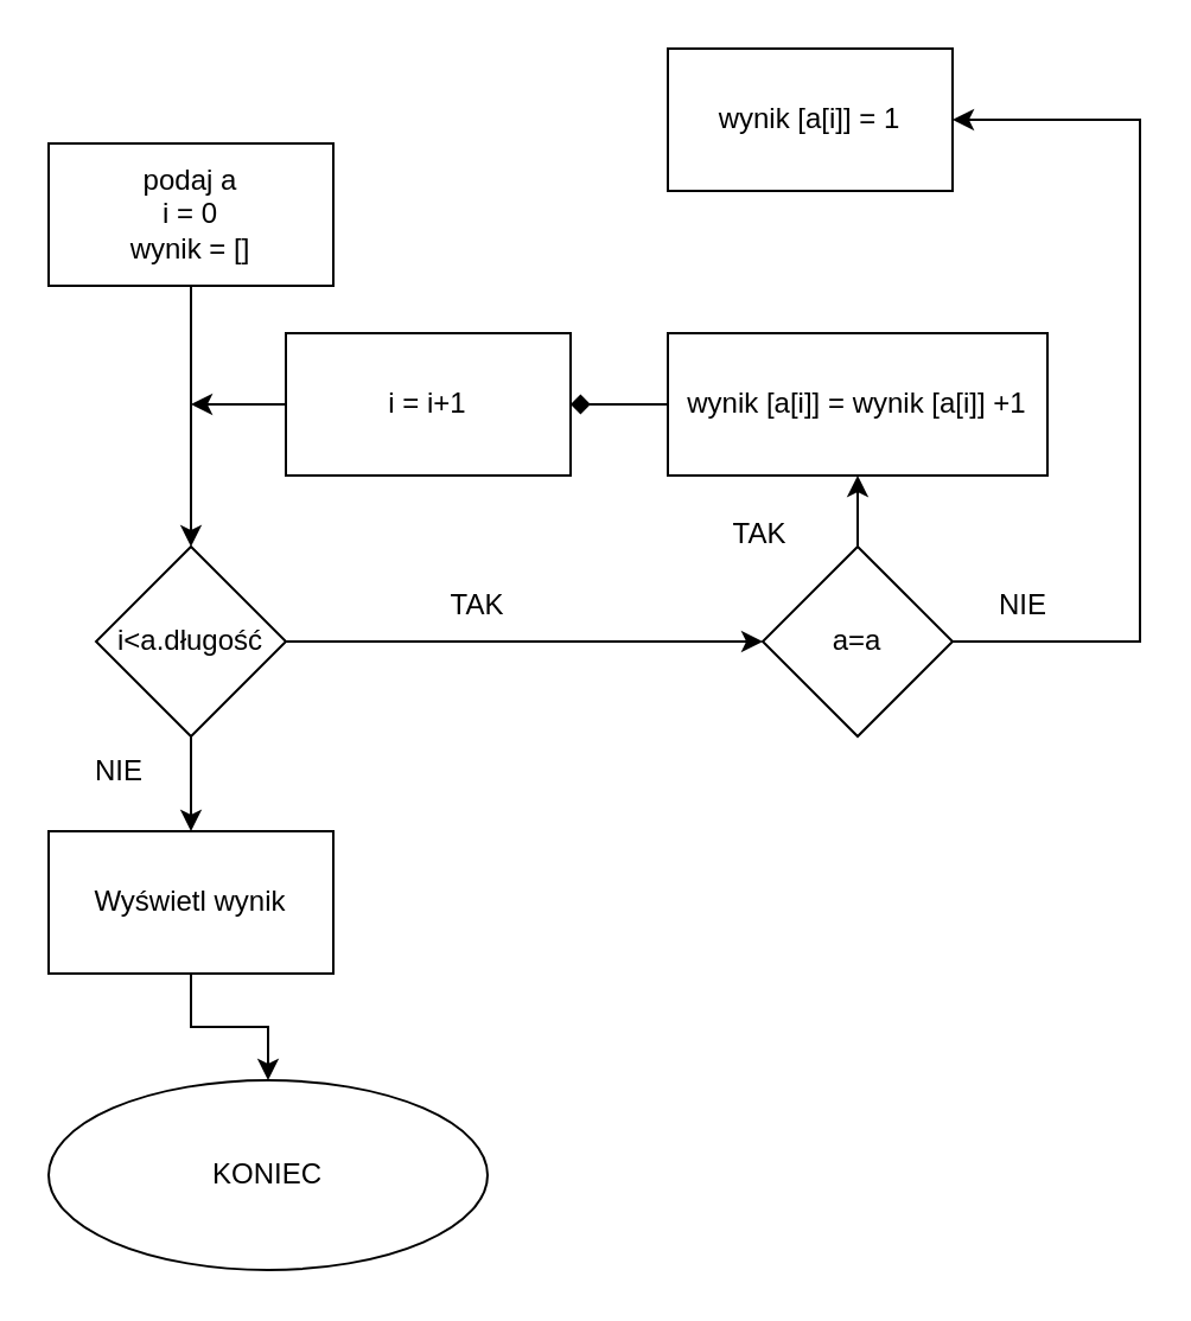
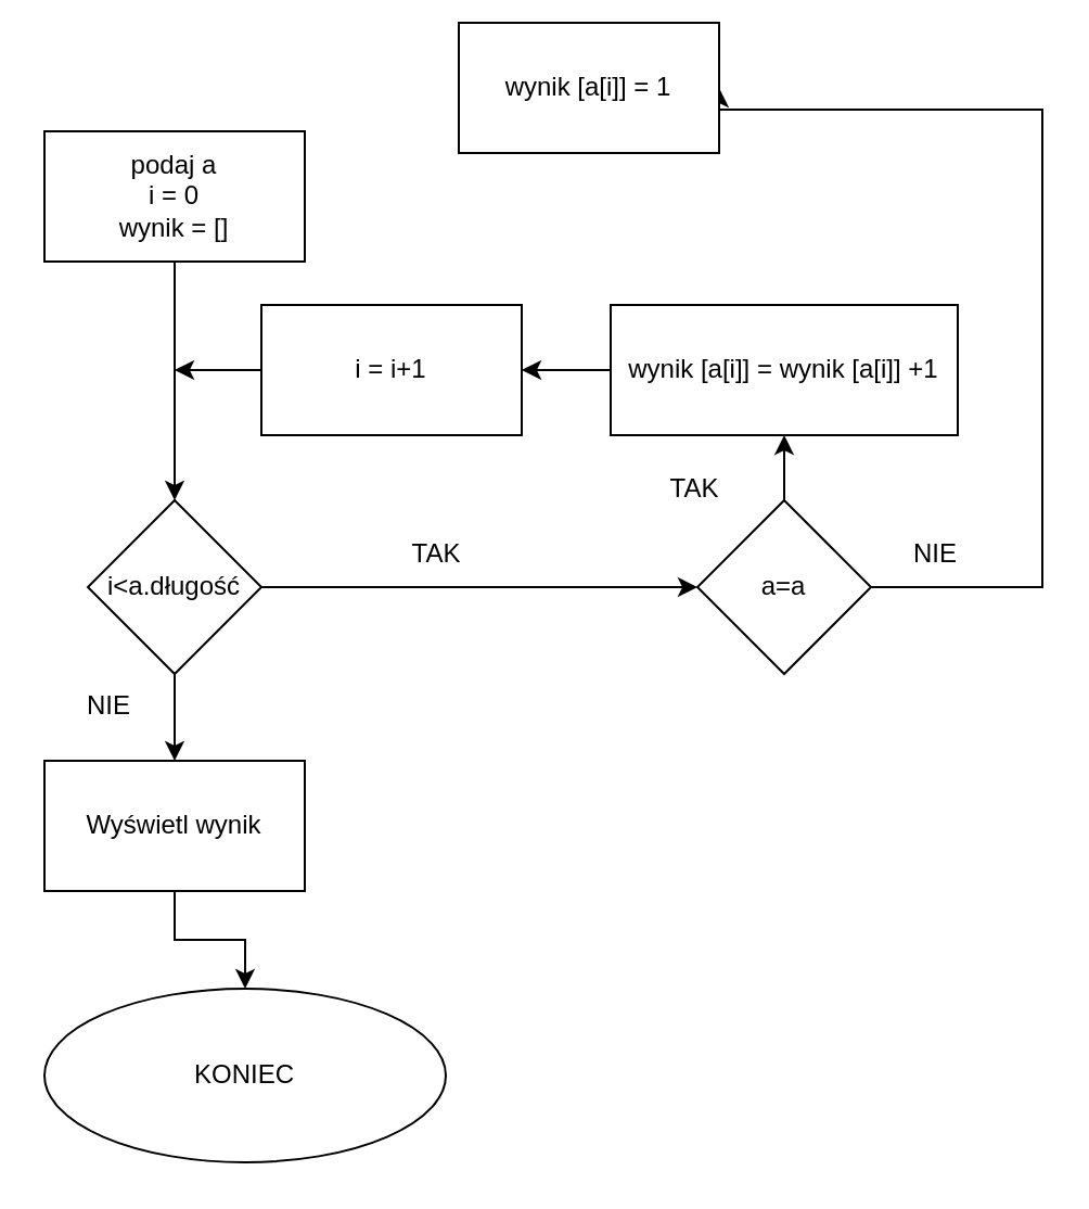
  <mxCell id="0" />
  <mxCell id="1" parent="0" />
  <mxCell id="2" value="KONIEC" style="ellipse;whiteSpace=wrap;html=1;" vertex="1" parent="1"><mxGeometry x="20" y="455" width="185" height="80" as="geometry" /></mxCell>
  <mxCell id="3" value="" style="edgeStyle=orthogonalEdgeStyle;rounded=0;orthogonalLoop=1;jettySize=auto;html=1;" edge="1" parent="1" source="4" target="7"><mxGeometry relative="1" as="geometry" /></mxCell>
  <mxCell id="4" value="podaj a&lt;br&gt;i = 0&lt;br&gt;wynik = []" style="rounded=0;whiteSpace=wrap;html=1;" vertex="1" parent="1"><mxGeometry x="20" y="60" width="120" height="60" as="geometry" /></mxCell>
  <mxCell id="5" value="" style="edgeStyle=orthogonalEdgeStyle;rounded=0;orthogonalLoop=1;jettySize=auto;html=1;" edge="1" parent="1" source="7" target="9"><mxGeometry relative="1" as="geometry" /></mxCell>
  <mxCell id="6" value="" style="edgeStyle=orthogonalEdgeStyle;rounded=0;orthogonalLoop=1;jettySize=auto;html=1;" edge="1" parent="1" source="7" target="14"><mxGeometry relative="1" as="geometry" /></mxCell>
  <mxCell id="7" value="i&amp;lt;a.długość" style="rhombus;whiteSpace=wrap;html=1;" vertex="1" parent="1"><mxGeometry x="40" y="230" width="80" height="80" as="geometry" /></mxCell>
  <mxCell id="8" value="" style="edgeStyle=orthogonalEdgeStyle;rounded=0;orthogonalLoop=1;jettySize=auto;html=1;" edge="1" parent="1" source="9" target="2"><mxGeometry relative="1" as="geometry" /></mxCell>
  <mxCell id="9" value="Wyświetl wynik" style="whiteSpace=wrap;html=1;" vertex="1" parent="1"><mxGeometry x="20" y="350" width="120" height="60" as="geometry" /></mxCell>
  <mxCell id="10" style="edgeStyle=orthogonalEdgeStyle;rounded=0;orthogonalLoop=1;jettySize=auto;html=1;exitX=0;exitY=0.5;exitDx=0;exitDy=0;" edge="1" parent="1" source="11"><mxGeometry relative="1" as="geometry"><mxPoint x="80" y="170" as="targetPoint" /></mxGeometry></mxCell>
  <mxCell id="11" value="i = i+1" style="rounded=0;whiteSpace=wrap;html=1;" vertex="1" parent="1"><mxGeometry x="120" y="140" width="120" height="60" as="geometry" /></mxCell>
  <mxCell id="12" style="edgeStyle=orthogonalEdgeStyle;rounded=0;orthogonalLoop=1;jettySize=auto;html=1;exitX=1;exitY=0.5;exitDx=0;exitDy=0;entryX=1;entryY=0.5;entryDx=0;entryDy=0;" edge="1" parent="1" source="14" target="15"><mxGeometry relative="1" as="geometry"><Array as="points"><mxPoint x="480" y="270" /><mxPoint x="480" y="50" /></Array></mxGeometry></mxCell>
  <mxCell id="13" style="edgeStyle=orthogonalEdgeStyle;rounded=0;orthogonalLoop=1;jettySize=auto;html=1;exitX=0.5;exitY=0;exitDx=0;exitDy=0;entryX=0.5;entryY=1;entryDx=0;entryDy=0;" edge="1" parent="1" source="14" target="17"><mxGeometry relative="1" as="geometry" /></mxCell>
  <mxCell id="14" value="a=a" style="rhombus;whiteSpace=wrap;html=1;" vertex="1" parent="1"><mxGeometry x="321" y="230" width="80" height="80" as="geometry" /></mxCell>
- <mxCell id="15" value="wynik [a[i]] = 1" style="rounded=0;whiteSpace=wrap;html=1;" vertex="1" parent="1"><mxGeometry x="281" y="20" width="120" height="60" as="geometry" /></mxCell>
- <mxCell id="16" value="" style="edgeStyle=orthogonalEdgeStyle;rounded=0;orthogonalLoop=1;jettySize=auto;html=1;endArrow=diamond;" edge="1" parent="1" source="17" target="11"><mxGeometry relative="1" as="geometry" /></mxCell>
+ <mxCell id="15" value="wynik [a[i]] = 1" style="rounded=0;whiteSpace=wrap;html=1;" vertex="1" parent="1"><mxGeometry x="211" y="10" width="120" height="60" as="geometry" /></mxCell>
+ <mxCell id="16" value="" style="edgeStyle=orthogonalEdgeStyle;rounded=0;orthogonalLoop=1;jettySize=auto;html=1;" edge="1" parent="1" source="17" target="11"><mxGeometry relative="1" as="geometry" /></mxCell>
  <mxCell id="17" value="wynik [a[i]] = wynik [a[i]]&amp;nbsp;+1" style="rounded=0;whiteSpace=wrap;html=1;" vertex="1" parent="1"><mxGeometry x="281" y="140" width="160" height="60" as="geometry" /></mxCell>
  <mxCell id="18" value="TAK" style="text;html=1;strokeColor=none;fillColor=none;align=center;verticalAlign=middle;whiteSpace=wrap;rounded=0;" vertex="1" parent="1"><mxGeometry x="171" y="240" width="60" height="30" as="geometry" /></mxCell>
  <mxCell id="19" value="NIE" style="text;html=1;strokeColor=none;fillColor=none;align=center;verticalAlign=middle;whiteSpace=wrap;rounded=0;" vertex="1" parent="1"><mxGeometry x="20" y="310" width="60" height="30" as="geometry" /></mxCell>
  <mxCell id="20" value="TAK" style="text;html=1;strokeColor=none;fillColor=none;align=center;verticalAlign=middle;whiteSpace=wrap;rounded=0;" vertex="1" parent="1"><mxGeometry x="290" y="210" width="60" height="30" as="geometry" /></mxCell>
  <mxCell id="21" value="NIE" style="text;html=1;strokeColor=none;fillColor=none;align=center;verticalAlign=middle;whiteSpace=wrap;rounded=0;" vertex="1" parent="1"><mxGeometry x="401" y="240" width="60" height="30" as="geometry" /></mxCell>
